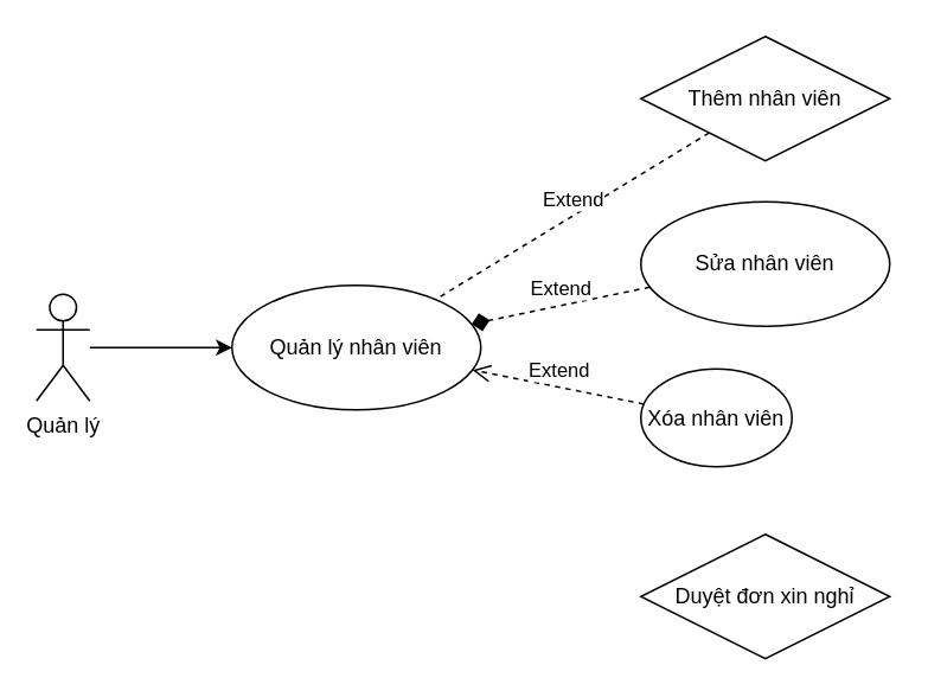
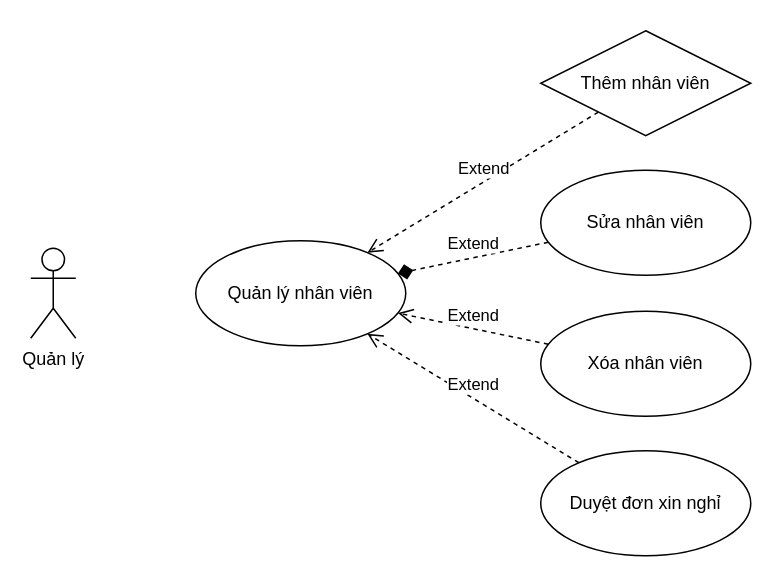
  <mxCell id="0" />
  <mxCell id="1" parent="0" />
- <mxCell id="2" style="edgeStyle=orthogonalEdgeStyle;rounded=0;orthogonalLoop=1;jettySize=auto;html=1;entryX=0;entryY=0.5;entryDx=0;entryDy=0;" edge="1" parent="1" source="3" target="4"><mxGeometry relative="1" as="geometry" /></mxCell>
  <mxCell id="3" value="Quản lý" style="shape=umlActor;verticalLabelPosition=bottom;verticalAlign=top;html=1;outlineConnect=0;" vertex="1" parent="1"><mxGeometry x="20" y="165" width="30" height="60" as="geometry" /></mxCell>
  <mxCell id="4" value="Quản lý nhân viên" style="ellipse;whiteSpace=wrap;html=1;" vertex="1" parent="1"><mxGeometry x="130" y="160" width="140" height="70" as="geometry" /></mxCell>
- <mxCell id="5" value="Extend" style="html=1;verticalAlign=bottom;endArrow=none;dashed=1;endSize=8;curved=0;rounded=0;" edge="1" parent="1" source="6" target="4"><mxGeometry relative="1" as="geometry"><mxPoint x="380" y="165" as="sourcePoint" /><mxPoint x="300" y="165" as="targetPoint" /></mxGeometry></mxCell>
+ <mxCell id="5" value="Extend" style="html=1;verticalAlign=bottom;endArrow=open;dashed=1;endSize=8;curved=0;rounded=0;" edge="1" parent="1" source="6" target="4"><mxGeometry relative="1" as="geometry"><mxPoint x="380" y="165" as="sourcePoint" /><mxPoint x="300" y="165" as="targetPoint" /></mxGeometry></mxCell>
  <mxCell id="6" value="Thêm nhân viên" style="rhombus;whiteSpace=wrap;html=1;" vertex="1" parent="1"><mxGeometry x="360" y="20" width="140" height="70" as="geometry" /></mxCell>
  <mxCell id="7" value="Sửa nhân viên" style="ellipse;whiteSpace=wrap;html=1;" vertex="1" parent="1"><mxGeometry x="360" y="113" width="140" height="70" as="geometry" /></mxCell>
  <mxCell id="8" value="Extend" style="html=1;verticalAlign=bottom;endArrow=diamond;dashed=1;endSize=8;curved=0;rounded=0;" edge="1" parent="1" source="7" target="4"><mxGeometry relative="1" as="geometry"><mxPoint x="391" y="148" as="sourcePoint" /><mxPoint x="269" y="186" as="targetPoint" /></mxGeometry></mxCell>
- <mxCell id="9" value="Xóa nhân viên" style="ellipse;whiteSpace=wrap;html=1;" vertex="1" parent="1"><mxGeometry x="360" y="207" width="85" height="55" as="geometry" /></mxCell>
+ <mxCell id="9" value="Xóa nhân viên" style="ellipse;whiteSpace=wrap;html=1;" vertex="1" parent="1"><mxGeometry x="360" y="207" width="140" height="70" as="geometry" /></mxCell>
  <mxCell id="10" value="Extend" style="html=1;verticalAlign=bottom;endArrow=open;dashed=1;endSize=8;curved=0;rounded=0;" edge="1" parent="1" source="9" target="4"><mxGeometry relative="1" as="geometry"><mxPoint x="381" y="223" as="sourcePoint" /><mxPoint x="279" y="212" as="targetPoint" /></mxGeometry></mxCell>
- <mxCell id="12" value="Duyệt đơn xin nghỉ" style="rhombus;whiteSpace=wrap;html=1;" vertex="1" parent="1"><mxGeometry x="360" y="300" width="140" height="70" as="geometry" /></mxCell>
+ <mxCell id="11" value="Extend" style="html=1;verticalAlign=bottom;endArrow=open;dashed=1;endSize=8;curved=0;rounded=0;" edge="1" parent="1" source="12" target="4"><mxGeometry relative="1" as="geometry"><mxPoint x="399" y="296" as="sourcePoint" /><mxPoint x="261" y="229" as="targetPoint" /></mxGeometry></mxCell>
+ <mxCell id="12" value="Duyệt đơn xin nghỉ" style="ellipse;whiteSpace=wrap;html=1;" vertex="1" parent="1"><mxGeometry x="360" y="300" width="140" height="70" as="geometry" /></mxCell>
